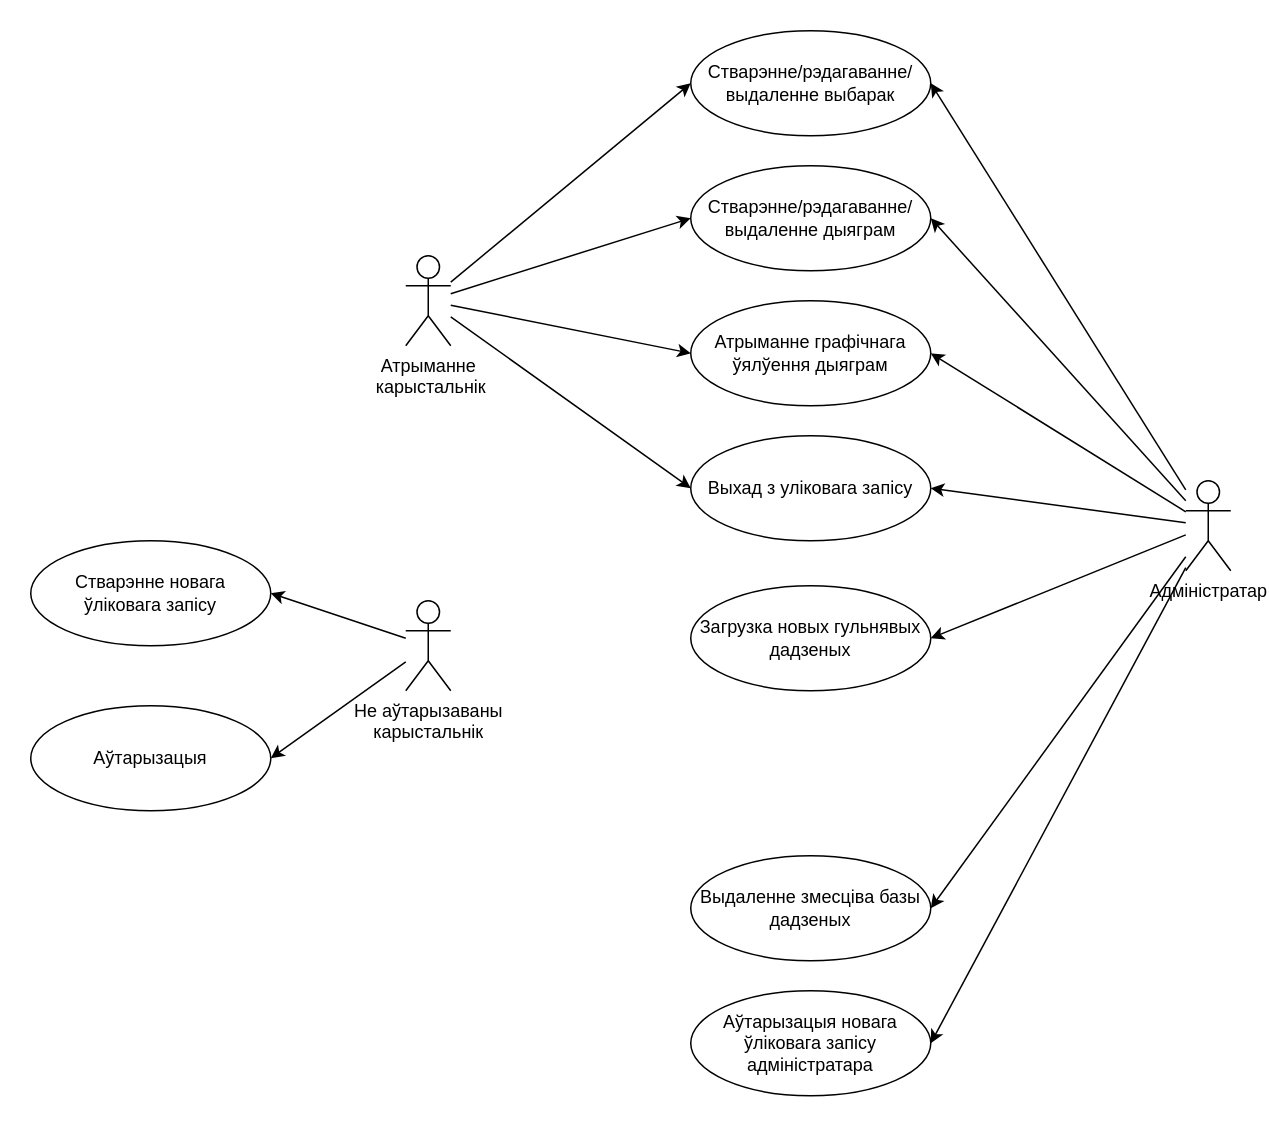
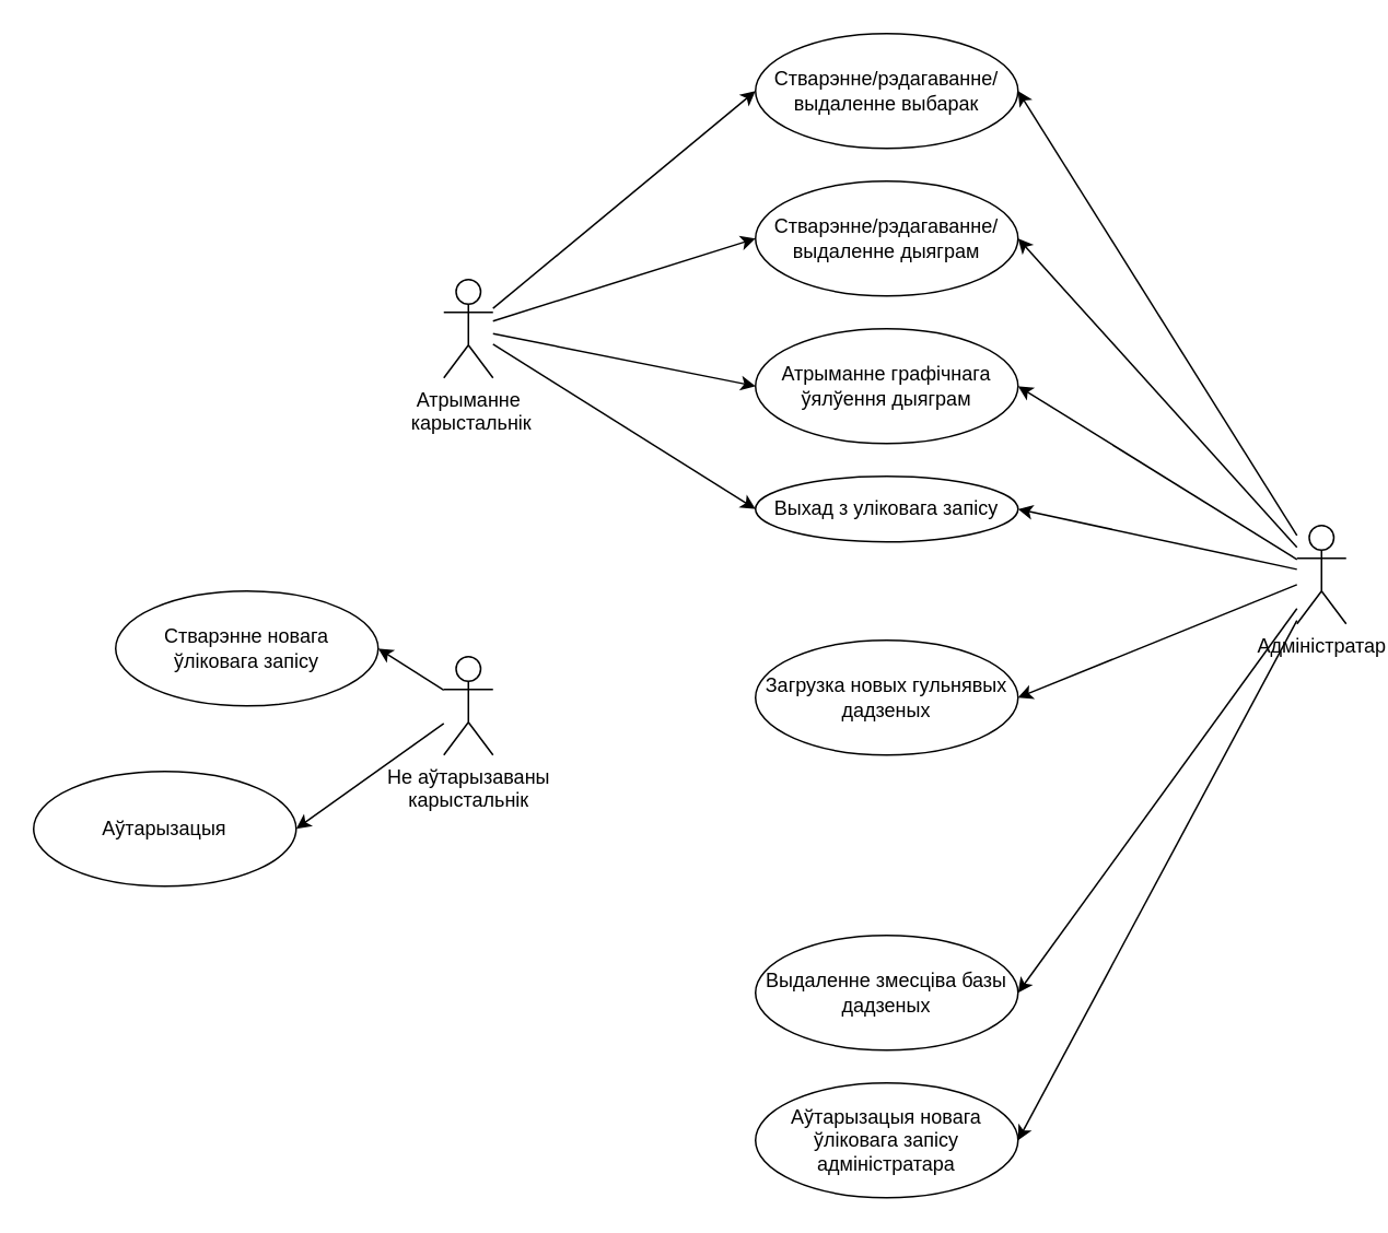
  <mxCell id="0" />
  <mxCell id="1" parent="0" />
  <mxCell id="2" style="rounded=0;orthogonalLoop=1;jettySize=auto;html=1;entryX=0;entryY=0.5;entryDx=0;entryDy=0;" edge="1" parent="1" source="6" target="7"><mxGeometry relative="1" as="geometry" /></mxCell>
  <mxCell id="3" style="edgeStyle=none;rounded=0;orthogonalLoop=1;jettySize=auto;html=1;entryX=0;entryY=0.5;entryDx=0;entryDy=0;" edge="1" parent="1" source="6" target="8"><mxGeometry relative="1" as="geometry" /></mxCell>
  <mxCell id="4" style="edgeStyle=none;rounded=0;orthogonalLoop=1;jettySize=auto;html=1;entryX=0;entryY=0.5;entryDx=0;entryDy=0;" edge="1" parent="1" source="6" target="9"><mxGeometry relative="1" as="geometry" /></mxCell>
  <mxCell id="5" style="edgeStyle=none;rounded=0;orthogonalLoop=1;jettySize=auto;html=1;entryX=0;entryY=0.5;entryDx=0;entryDy=0;" edge="1" parent="1" source="6" target="10"><mxGeometry relative="1" as="geometry" /></mxCell>
  <mxCell id="6" value="Атрыманне&lt;br&gt;&amp;nbsp;карыстальнік" style="shape=umlActor;verticalLabelPosition=bottom;verticalAlign=top;html=1;outlineConnect=0;" vertex="1" parent="1"><mxGeometry x="270" y="170" width="30" height="60" as="geometry" /></mxCell>
  <mxCell id="7" value="Стварэнне/рэдагаванне/выдаленне выбарак" style="ellipse;whiteSpace=wrap;html=1;" vertex="1" parent="1"><mxGeometry x="460" y="20" width="160" height="70" as="geometry" /></mxCell>
  <mxCell id="8" value="Стварэнне/рэдагаванне/выдаленне дыяграм" style="ellipse;whiteSpace=wrap;html=1;" vertex="1" parent="1"><mxGeometry x="460" y="110" width="160" height="70" as="geometry" /></mxCell>
  <mxCell id="9" value="Атрыманне графічнага ўялўення дыяграм" style="ellipse;whiteSpace=wrap;html=1;" vertex="1" parent="1"><mxGeometry x="460" y="200" width="160" height="70" as="geometry" /></mxCell>
- <mxCell id="10" value="Выхад з уліковага запісу" style="ellipse;whiteSpace=wrap;html=1;" vertex="1" parent="1"><mxGeometry x="460" y="290" width="160" height="70" as="geometry" /></mxCell>
+ <mxCell id="10" value="Выхад з уліковага запісу" style="ellipse;whiteSpace=wrap;html=1;" vertex="1" parent="1"><mxGeometry x="460" y="290" width="160" height="40" as="geometry" /></mxCell>
  <mxCell id="11" value="Загрузка новых гульнявых дадзеных" style="ellipse;whiteSpace=wrap;html=1;" vertex="1" parent="1"><mxGeometry x="460" y="390" width="160" height="70" as="geometry" /></mxCell>
  <mxCell id="12" value="Выдаленне змесціва базы дадзеных" style="ellipse;whiteSpace=wrap;html=1;" vertex="1" parent="1"><mxGeometry x="460" y="570" width="160" height="70" as="geometry" /></mxCell>
  <mxCell id="13" value="Аўтарызацыя новага ўліковага запісу адміністратара" style="ellipse;whiteSpace=wrap;html=1;" vertex="1" parent="1"><mxGeometry x="460" y="660" width="160" height="70" as="geometry" /></mxCell>
  <mxCell id="14" style="edgeStyle=none;rounded=0;orthogonalLoop=1;jettySize=auto;html=1;entryX=1;entryY=0.5;entryDx=0;entryDy=0;" edge="1" parent="1" source="21" target="7"><mxGeometry relative="1" as="geometry" /></mxCell>
  <mxCell id="15" style="edgeStyle=none;rounded=0;orthogonalLoop=1;jettySize=auto;html=1;entryX=1;entryY=0.5;entryDx=0;entryDy=0;" edge="1" parent="1" source="21" target="8"><mxGeometry relative="1" as="geometry" /></mxCell>
  <mxCell id="16" style="edgeStyle=none;rounded=0;orthogonalLoop=1;jettySize=auto;html=1;entryX=1;entryY=0.5;entryDx=0;entryDy=0;" edge="1" parent="1" source="21" target="9"><mxGeometry relative="1" as="geometry" /></mxCell>
  <mxCell id="17" style="edgeStyle=none;rounded=0;orthogonalLoop=1;jettySize=auto;html=1;entryX=1;entryY=0.5;entryDx=0;entryDy=0;" edge="1" parent="1" source="21" target="10"><mxGeometry relative="1" as="geometry" /></mxCell>
  <mxCell id="18" style="edgeStyle=none;rounded=0;orthogonalLoop=1;jettySize=auto;html=1;entryX=1;entryY=0.5;entryDx=0;entryDy=0;" edge="1" parent="1" source="21" target="11"><mxGeometry relative="1" as="geometry" /></mxCell>
  <mxCell id="19" style="edgeStyle=none;rounded=0;orthogonalLoop=1;jettySize=auto;html=1;entryX=1;entryY=0.5;entryDx=0;entryDy=0;" edge="1" parent="1" source="21" target="12"><mxGeometry relative="1" as="geometry" /></mxCell>
  <mxCell id="20" style="edgeStyle=none;rounded=0;orthogonalLoop=1;jettySize=auto;html=1;entryX=1;entryY=0.5;entryDx=0;entryDy=0;" edge="1" parent="1" source="21" target="13"><mxGeometry relative="1" as="geometry" /></mxCell>
  <mxCell id="21" value="Адміністратар" style="shape=umlActor;verticalLabelPosition=bottom;verticalAlign=top;html=1;outlineConnect=0;" vertex="1" parent="1"><mxGeometry x="790" y="320" width="30" height="60" as="geometry" /></mxCell>
  <mxCell id="22" style="edgeStyle=none;rounded=0;orthogonalLoop=1;jettySize=auto;html=1;entryX=1;entryY=0.5;entryDx=0;entryDy=0;" edge="1" parent="1" source="24" target="25"><mxGeometry relative="1" as="geometry" /></mxCell>
  <mxCell id="23" style="edgeStyle=none;rounded=0;orthogonalLoop=1;jettySize=auto;html=1;entryX=1;entryY=0.5;entryDx=0;entryDy=0;" edge="1" parent="1" source="24" target="26"><mxGeometry relative="1" as="geometry" /></mxCell>
  <mxCell id="24" value="Не аўтарызаваны &lt;br&gt;карыстальнік" style="shape=umlActor;verticalLabelPosition=bottom;verticalAlign=top;html=1;outlineConnect=0;" vertex="1" parent="1"><mxGeometry x="270" y="400" width="30" height="60" as="geometry" /></mxCell>
- <mxCell id="25" value="Стварэнне новага &lt;br&gt;ўліковага запісу" style="ellipse;whiteSpace=wrap;html=1;" vertex="1" parent="1"><mxGeometry x="20" y="360" width="160" height="70" as="geometry" /></mxCell>
+ <mxCell id="25" value="Стварэнне новага &lt;br&gt;ўліковага запісу" style="ellipse;whiteSpace=wrap;html=1;" vertex="1" parent="1"><mxGeometry x="70" y="360" width="160" height="70" as="geometry" /></mxCell>
  <mxCell id="26" value="Аўтарызацыя" style="ellipse;whiteSpace=wrap;html=1;" vertex="1" parent="1"><mxGeometry x="20" y="470" width="160" height="70" as="geometry" /></mxCell>
